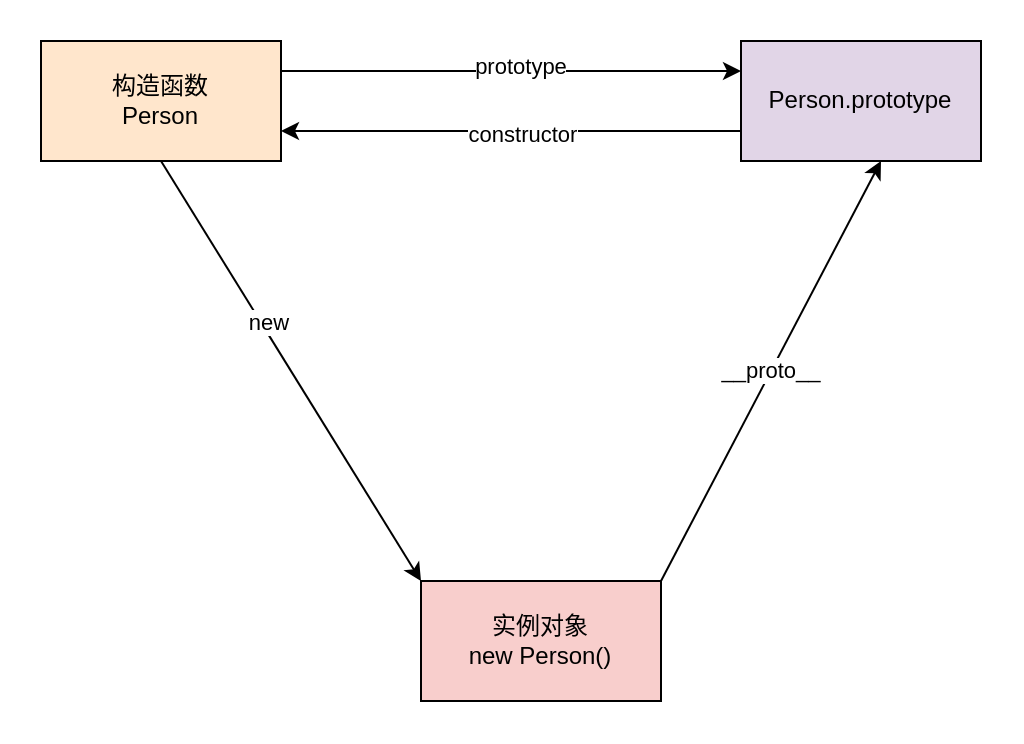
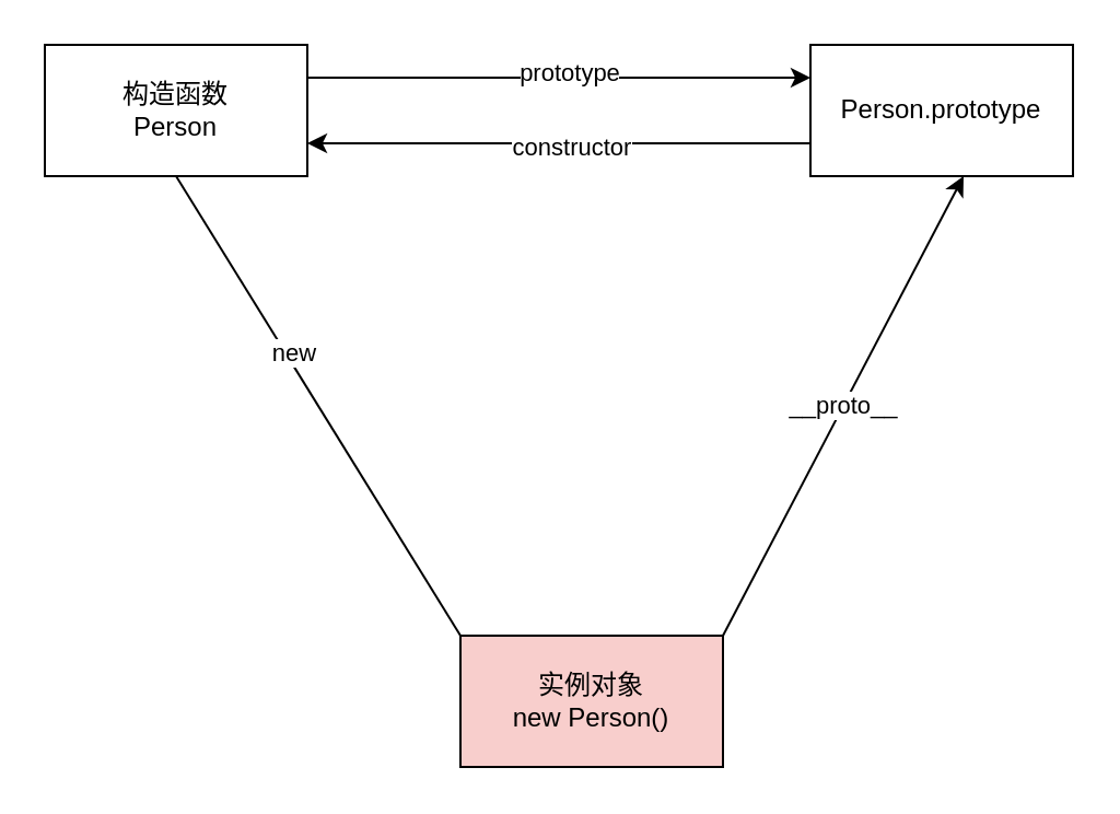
  <mxCell id="0" />
  <mxCell id="1" parent="0" />
  <mxCell id="2" style="edgeStyle=orthogonalEdgeStyle;rounded=0;orthogonalLoop=1;jettySize=auto;html=1;exitX=1;exitY=0.25;exitDx=0;exitDy=0;entryX=0;entryY=0.25;entryDx=0;entryDy=0;" edge="1" parent="1" source="4" target="7"><mxGeometry relative="1" as="geometry" /></mxCell>
  <mxCell id="3" value="prototype" style="edgeLabel;html=1;align=center;verticalAlign=middle;resizable=0;points=[];" vertex="1" connectable="0" parent="2"><mxGeometry x="-0.588" y="3" relative="1" as="geometry"><mxPoint x="72" as="offset" /></mxGeometry></mxCell>
- <mxCell id="4" value="构造函数&lt;br&gt;Person" style="rounded=0;whiteSpace=wrap;html=1;fillColor=#ffe6cc;" vertex="1" parent="1"><mxGeometry x="20" y="20" width="120" height="60" as="geometry" /></mxCell>
+ <mxCell id="4" value="构造函数&lt;br&gt;Person" style="rounded=0;whiteSpace=wrap;html=1;" vertex="1" parent="1"><mxGeometry x="20" y="20" width="120" height="60" as="geometry" /></mxCell>
  <mxCell id="5" style="edgeStyle=orthogonalEdgeStyle;rounded=0;orthogonalLoop=1;jettySize=auto;html=1;exitX=0;exitY=0.75;exitDx=0;exitDy=0;entryX=1;entryY=0.75;entryDx=0;entryDy=0;" edge="1" parent="1" source="7" target="4"><mxGeometry relative="1" as="geometry" /></mxCell>
  <mxCell id="6" value="constructor" style="edgeLabel;html=1;align=center;verticalAlign=middle;resizable=0;points=[];" vertex="1" connectable="0" parent="5"><mxGeometry x="0.151" y="1" relative="1" as="geometry"><mxPoint x="22" as="offset" /></mxGeometry></mxCell>
- <mxCell id="7" value="Person.prototype" style="rounded=0;whiteSpace=wrap;html=1;fillColor=#e1d5e7;" vertex="1" parent="1"><mxGeometry x="370" y="20" width="120" height="60" as="geometry" /></mxCell>
+ <mxCell id="7" value="Person.prototype" style="rounded=0;whiteSpace=wrap;html=1;" vertex="1" parent="1"><mxGeometry x="370" y="20" width="120" height="60" as="geometry" /></mxCell>
  <mxCell id="8" value="实例对象&lt;br&gt;new Person()" style="rounded=0;whiteSpace=wrap;html=1;fillColor=#f8cecc;" vertex="1" parent="1"><mxGeometry x="210" y="290" width="120" height="60" as="geometry" /></mxCell>
- <mxCell id="9" value="" style="endArrow=classic;html=1;exitX=0.5;exitY=1;exitDx=0;exitDy=0;entryX=0;entryY=0;entryDx=0;entryDy=0;" edge="1" parent="1" source="4" target="8"><mxGeometry width="50" height="50" relative="1" as="geometry"><mxPoint x="250" y="290" as="sourcePoint" /><mxPoint x="90" y="220" as="targetPoint" /></mxGeometry></mxCell>
+ <mxCell id="9" value="" style="endArrow=none;html=1;exitX=0.5;exitY=1;exitDx=0;exitDy=0;entryX=0;entryY=0;entryDx=0;entryDy=0;" edge="1" parent="1" source="4" target="8"><mxGeometry width="50" height="50" relative="1" as="geometry"><mxPoint x="250" y="290" as="sourcePoint" /><mxPoint x="90" y="220" as="targetPoint" /></mxGeometry></mxCell>
  <mxCell id="10" value="new" style="edgeLabel;html=1;align=center;verticalAlign=middle;resizable=0;points=[];" vertex="1" connectable="0" parent="9"><mxGeometry x="-0.223" y="3" relative="1" as="geometry"><mxPoint as="offset" /></mxGeometry></mxCell>
  <mxCell id="11" value="__proto__" style="endArrow=classic;html=1;exitX=1;exitY=0;exitDx=0;exitDy=0;" edge="1" parent="1" source="8"><mxGeometry width="50" height="50" relative="1" as="geometry"><mxPoint x="390" y="130" as="sourcePoint" /><mxPoint x="440" y="80" as="targetPoint" /></mxGeometry></mxCell>
